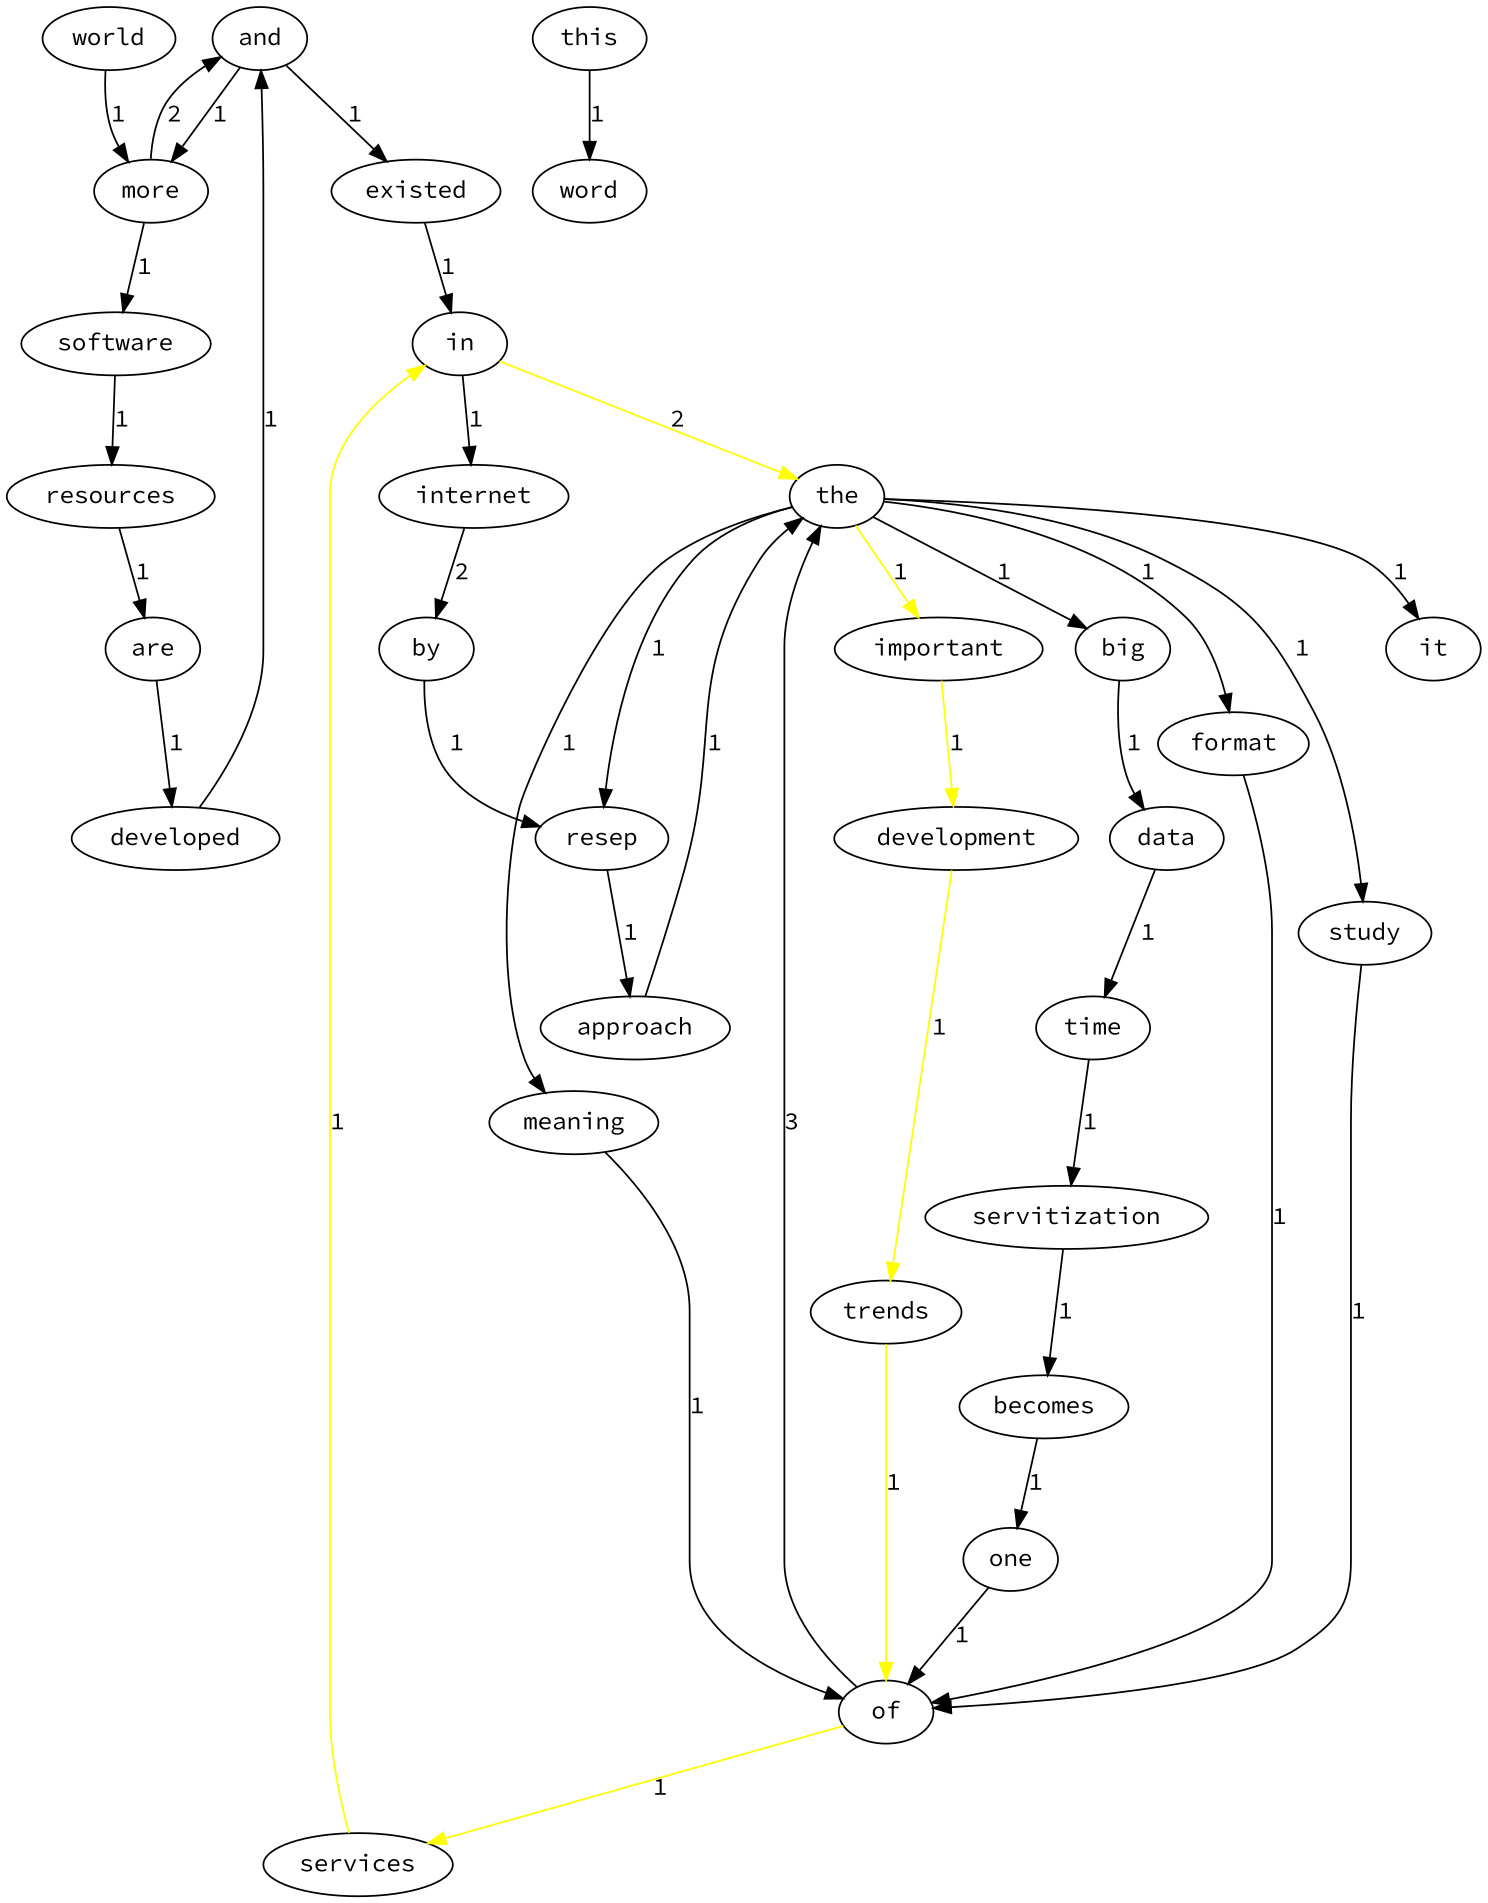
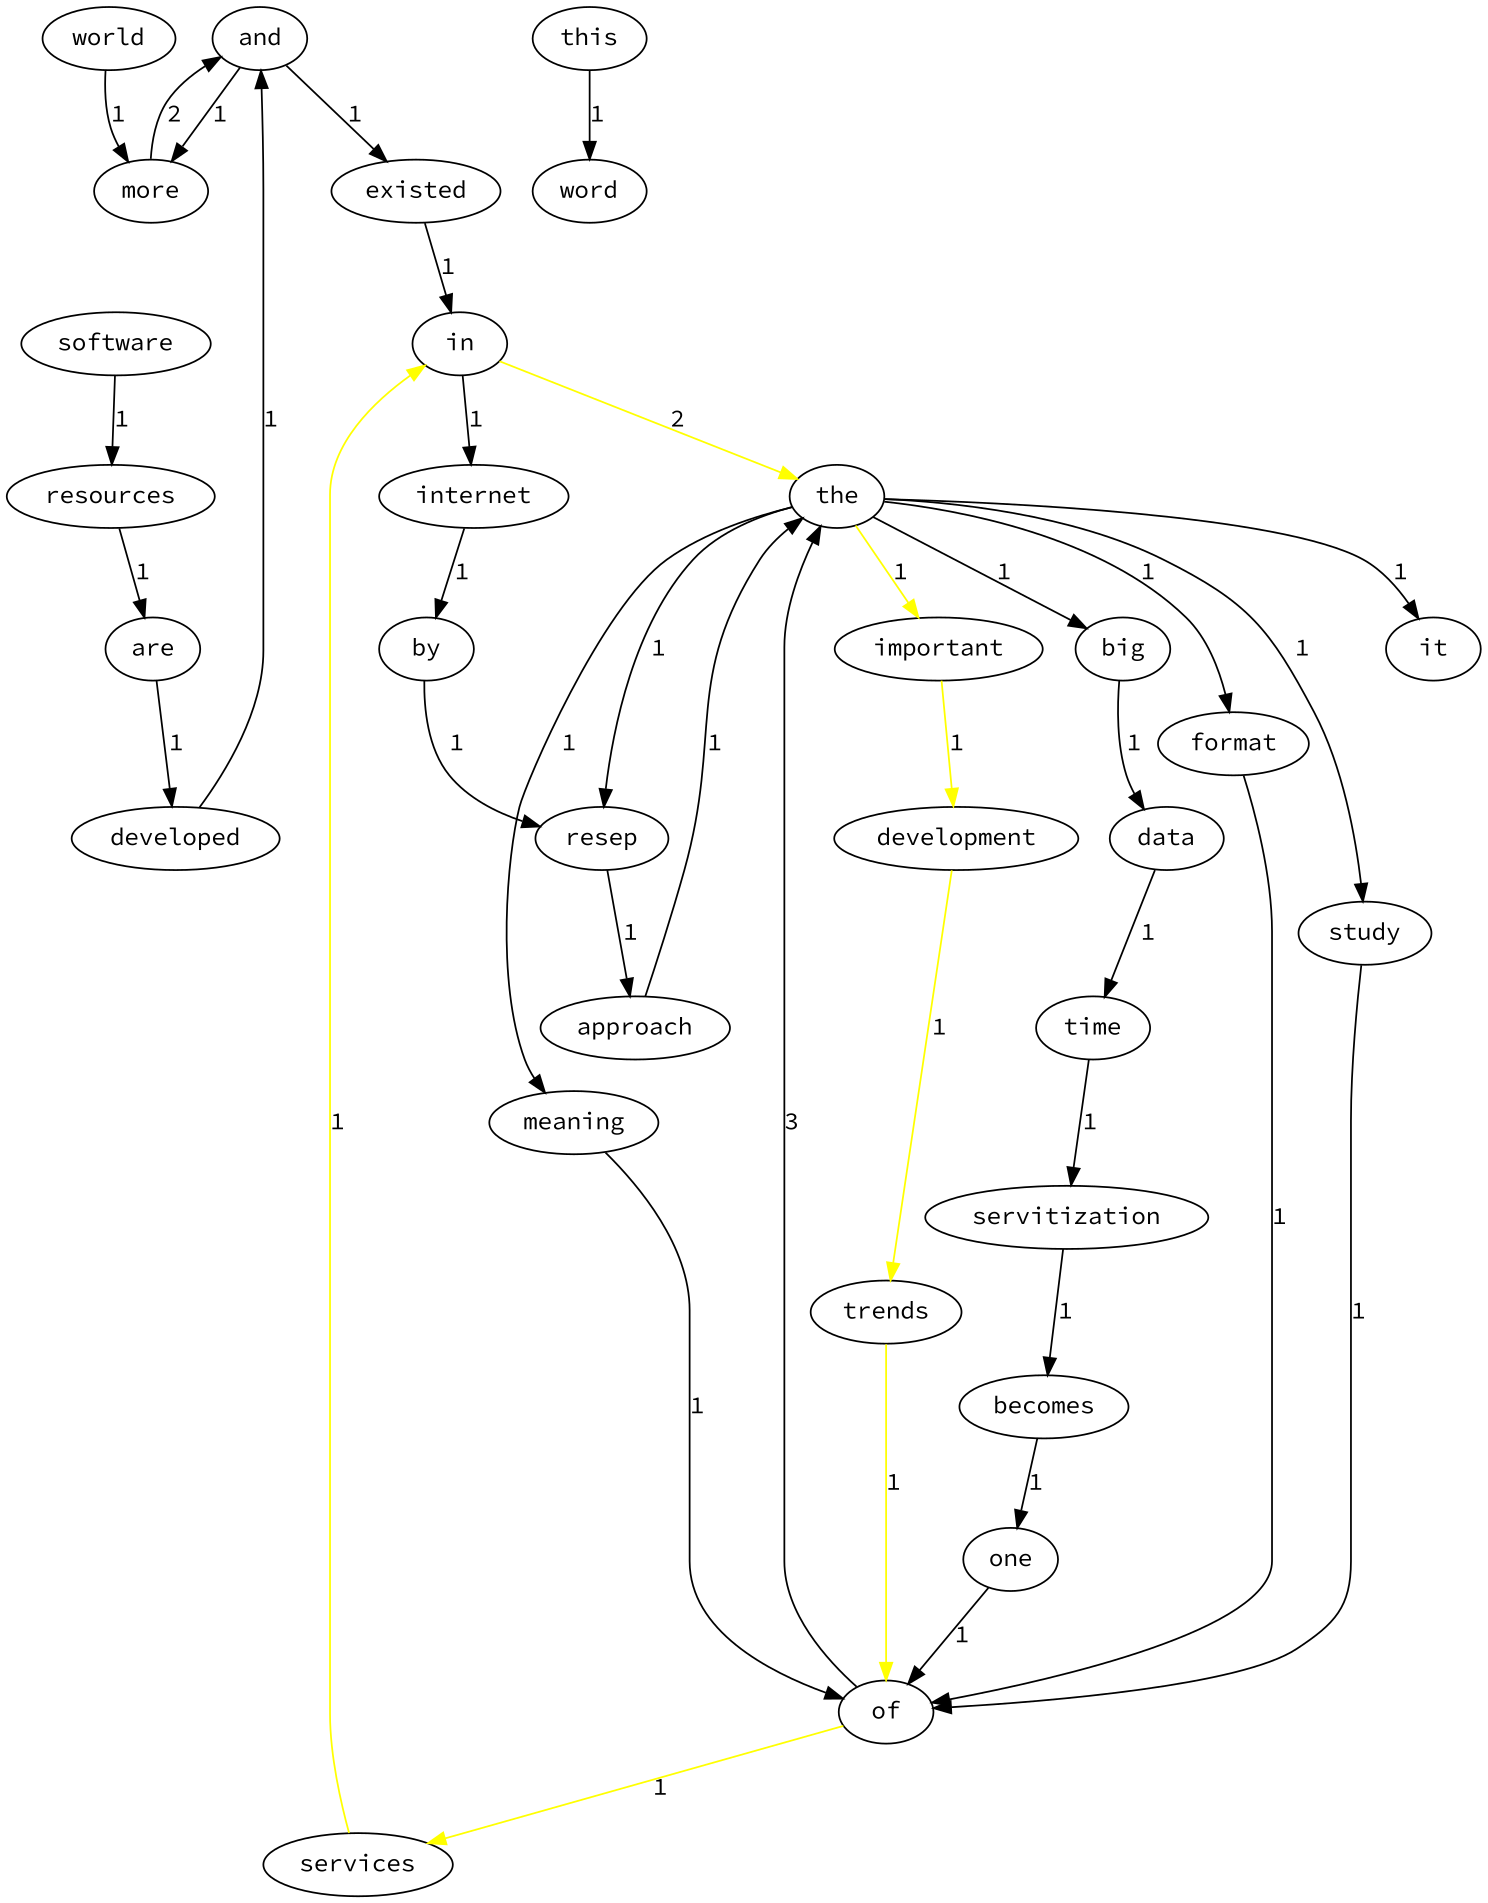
  digraph {
    fontname="Source Code Pro"
    node [fontname="Source Code Pro"]
    edge [fontname="Source Code Pro"]
    in
    the
    internet
    big
    important
    it
    format
    study
    resep
    meaning
    by
    data
    development
    of
    approach
    time
    trends
    world
    more
    services
    servitization
    becomes
    one
    this
    word
    and
    software
    existed
    resources
    are
    developed
    in -> the [color=yellow label=2]
    in -> internet [label=1]
    the -> big [label=1]
    the -> important [color=yellow label=1]
    the -> it [label=1]
    the -> format [label=1]
    the -> study [label=1]
    the -> resep [label=1]
    the -> meaning [label=1]
-   internet -> by [label=2]
+   internet -> by [label=1]
    big -> data [label=1]
    important -> development [color=yellow label=1]
    format -> of [label=1]
    study -> of [label=1]
    resep -> approach [label=1]
    meaning -> of [label=1]
    by -> resep [label=1]
    data -> time [label=1]
    development -> trends [color=yellow label=1]
    of -> the [label=3]
    of -> services [color=yellow label=1]
    approach -> the [label=1]
    time -> servitization [label=1]
    trends -> of [color=yellow label=1]
    world -> more [label=1]
    more -> and [label=2]
-   more -> software [label=1]
    services -> in [color=yellow label=1]
    servitization -> becomes [label=1]
    becomes -> one [label=1]
    one -> of [label=1]
    this -> word [label=1]
    and -> more [label=1]
    and -> existed [label=1]
    software -> resources [label=1]
    existed -> in [label=1]
    resources -> are [label=1]
    are -> developed [label=1]
    developed -> and [label=1]
  }
